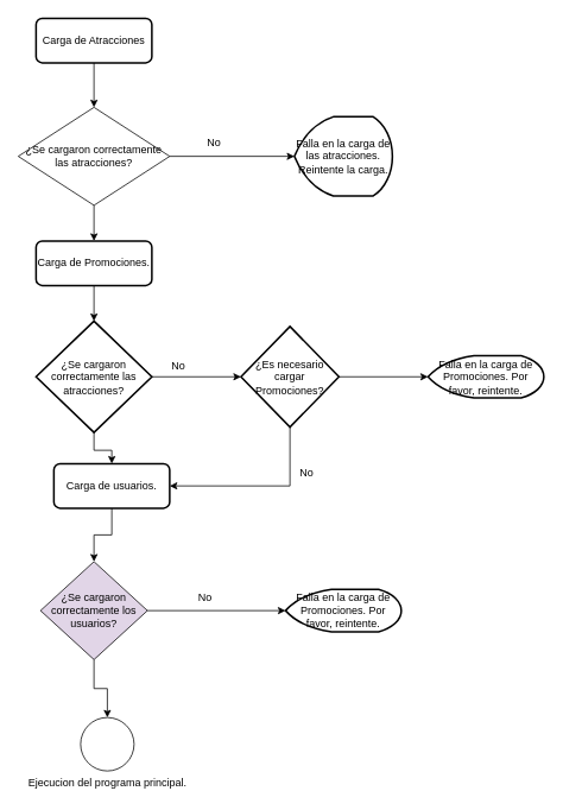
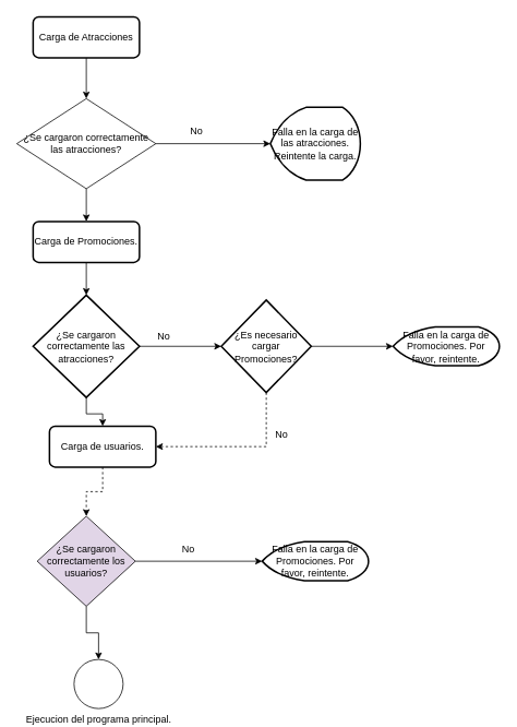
  <mxCell id="0" />
  <mxCell id="1" parent="0" />
  <mxCell id="2" style="edgeStyle=orthogonalEdgeStyle;rounded=0;orthogonalLoop=1;jettySize=auto;html=1;exitX=0.5;exitY=1;exitDx=0;exitDy=0;" edge="1" parent="1" source="3" target="6"><mxGeometry relative="1" as="geometry" /></mxCell>
  <mxCell id="3" value="Carga de Atracciones" style="rounded=1;whiteSpace=wrap;html=1;absoluteArcSize=1;arcSize=14;strokeWidth=2;" vertex="1" parent="1"><mxGeometry x="40" y="20" width="130" height="50" as="geometry" /></mxCell>
  <mxCell id="4" style="edgeStyle=orthogonalEdgeStyle;rounded=0;orthogonalLoop=1;jettySize=auto;html=1;exitX=1;exitY=0.5;exitDx=0;exitDy=0;entryX=0;entryY=0.5;entryDx=0;entryDy=0;entryPerimeter=0;" edge="1" parent="1" source="6" target="7"><mxGeometry relative="1" as="geometry" /></mxCell>
  <mxCell id="5" style="edgeStyle=orthogonalEdgeStyle;rounded=0;orthogonalLoop=1;jettySize=auto;html=1;exitX=0.5;exitY=1;exitDx=0;exitDy=0;entryX=0.5;entryY=0;entryDx=0;entryDy=0;" edge="1" parent="1" source="6" target="11"><mxGeometry relative="1" as="geometry" /></mxCell>
  <mxCell id="6" value="¿Se cargaron correctamente las atracciones?" style="rhombus;whiteSpace=wrap;html=1;" vertex="1" parent="1"><mxGeometry x="20" y="120" width="170" height="110" as="geometry" /></mxCell>
  <mxCell id="7" value="Falla en la carga de las atracciones. Reintente la carga." style="strokeWidth=2;html=1;shape=mxgraph.flowchart.display;whiteSpace=wrap;" vertex="1" parent="1"><mxGeometry x="330" y="130.63" width="110" height="88.75" as="geometry" /></mxCell>
  <mxCell id="8" value="No" style="text;html=1;strokeColor=none;fillColor=none;align=center;verticalAlign=middle;whiteSpace=wrap;rounded=0;" vertex="1" parent="1"><mxGeometry x="220" y="150" width="40" height="20" as="geometry" /></mxCell>
  <mxCell id="9" value="No" style="text;html=1;strokeColor=none;fillColor=none;align=center;verticalAlign=middle;whiteSpace=wrap;rounded=0;" vertex="1" parent="1"><mxGeometry x="324" y="520" width="40" height="20" as="geometry" /></mxCell>
  <mxCell id="10" style="edgeStyle=orthogonalEdgeStyle;rounded=0;orthogonalLoop=1;jettySize=auto;html=1;exitX=0.5;exitY=1;exitDx=0;exitDy=0;entryX=0.5;entryY=0;entryDx=0;entryDy=0;entryPerimeter=0;" edge="1" parent="1" source="11" target="15"><mxGeometry relative="1" as="geometry" /></mxCell>
  <mxCell id="11" value="Carga de Promociones." style="rounded=1;whiteSpace=wrap;html=1;absoluteArcSize=1;arcSize=14;strokeWidth=2;" vertex="1" parent="1"><mxGeometry x="40" y="270" width="130" height="50" as="geometry" /></mxCell>
  <mxCell id="12" value="Falla en la carga de Promociones. Por favor, reintente." style="strokeWidth=2;html=1;shape=mxgraph.flowchart.display;whiteSpace=wrap;" vertex="1" parent="1"><mxGeometry x="480" y="398.75" width="130" height="47.5" as="geometry" /></mxCell>
  <mxCell id="13" style="edgeStyle=orthogonalEdgeStyle;rounded=0;orthogonalLoop=1;jettySize=auto;html=1;exitX=1;exitY=0.5;exitDx=0;exitDy=0;exitPerimeter=0;entryX=0;entryY=0.5;entryDx=0;entryDy=0;entryPerimeter=0;" edge="1" parent="1" source="15" target="19"><mxGeometry relative="1" as="geometry" /></mxCell>
  <mxCell id="14" style="edgeStyle=orthogonalEdgeStyle;rounded=0;orthogonalLoop=1;jettySize=auto;html=1;exitX=0.5;exitY=1;exitDx=0;exitDy=0;exitPerimeter=0;entryX=0.5;entryY=0;entryDx=0;entryDy=0;" edge="1" parent="1" source="15" target="21"><mxGeometry relative="1" as="geometry" /></mxCell>
  <mxCell id="15" value="¿Se cargaron correctamente las atracciones?" style="strokeWidth=2;html=1;shape=mxgraph.flowchart.decision;whiteSpace=wrap;" vertex="1" parent="1"><mxGeometry x="40" y="360" width="130" height="125" as="geometry" /></mxCell>
  <mxCell id="16" value="No" style="text;html=1;strokeColor=none;fillColor=none;align=center;verticalAlign=middle;whiteSpace=wrap;rounded=0;" vertex="1" parent="1"><mxGeometry x="180" y="400" width="40" height="20" as="geometry" /></mxCell>
  <mxCell id="17" style="edgeStyle=orthogonalEdgeStyle;rounded=0;orthogonalLoop=1;jettySize=auto;html=1;exitX=1;exitY=0.5;exitDx=0;exitDy=0;exitPerimeter=0;entryX=0;entryY=0.5;entryDx=0;entryDy=0;entryPerimeter=0;" edge="1" parent="1" source="19" target="12"><mxGeometry relative="1" as="geometry" /></mxCell>
- <mxCell id="18" style="edgeStyle=orthogonalEdgeStyle;rounded=0;orthogonalLoop=1;jettySize=auto;html=1;exitX=0.5;exitY=1;exitDx=0;exitDy=0;exitPerimeter=0;entryX=1;entryY=0.5;entryDx=0;entryDy=0;" edge="1" parent="1" source="19" target="21"><mxGeometry relative="1" as="geometry" /></mxCell>
+ <mxCell id="18" style="edgeStyle=orthogonalEdgeStyle;rounded=0;orthogonalLoop=1;jettySize=auto;html=1;exitX=0.5;exitY=1;exitDx=0;exitDy=0;exitPerimeter=0;entryX=1;entryY=0.5;entryDx=0;entryDy=0;dashed=1;" edge="1" parent="1" source="19" target="21"><mxGeometry relative="1" as="geometry" /></mxCell>
  <mxCell id="19" value="¿Es necesario cargar Promociones?" style="strokeWidth=2;html=1;shape=mxgraph.flowchart.decision;whiteSpace=wrap;" vertex="1" parent="1"><mxGeometry x="270" y="366" width="110" height="113" as="geometry" /></mxCell>
- <mxCell id="20" style="edgeStyle=orthogonalEdgeStyle;rounded=0;orthogonalLoop=1;jettySize=auto;html=1;exitX=0.5;exitY=1;exitDx=0;exitDy=0;" edge="1" parent="1" source="21" target="24"><mxGeometry relative="1" as="geometry" /></mxCell>
+ <mxCell id="20" style="edgeStyle=orthogonalEdgeStyle;rounded=0;orthogonalLoop=1;jettySize=auto;html=1;exitX=0.5;exitY=1;exitDx=0;exitDy=0;dashed=1;" edge="1" parent="1" source="21" target="24"><mxGeometry relative="1" as="geometry" /></mxCell>
  <mxCell id="21" value="Carga de usuarios." style="rounded=1;whiteSpace=wrap;html=1;absoluteArcSize=1;arcSize=14;strokeWidth=2;" vertex="1" parent="1"><mxGeometry x="60" y="520" width="130" height="50" as="geometry" /></mxCell>
  <mxCell id="22" style="edgeStyle=orthogonalEdgeStyle;rounded=0;orthogonalLoop=1;jettySize=auto;html=1;exitX=1;exitY=0.5;exitDx=0;exitDy=0;entryX=0;entryY=0.5;entryDx=0;entryDy=0;entryPerimeter=0;" edge="1" parent="1" source="24" target="25"><mxGeometry relative="1" as="geometry" /></mxCell>
  <mxCell id="23" style="edgeStyle=orthogonalEdgeStyle;rounded=0;orthogonalLoop=1;jettySize=auto;html=1;exitX=0.5;exitY=1;exitDx=0;exitDy=0;entryX=0.5;entryY=0;entryDx=0;entryDy=0;entryPerimeter=0;" edge="1" parent="1" source="24" target="27"><mxGeometry relative="1" as="geometry" /></mxCell>
  <mxCell id="24" value="¿Se cargaron correctamente los usuarios?" style="rhombus;whiteSpace=wrap;html=1;fillColor=#e1d5e7;" vertex="1" parent="1"><mxGeometry x="45" y="630" width="120" height="110" as="geometry" /></mxCell>
  <mxCell id="25" value="Falla en la carga de Promociones. Por favor, reintente." style="strokeWidth=2;html=1;shape=mxgraph.flowchart.display;whiteSpace=wrap;" vertex="1" parent="1"><mxGeometry x="320" y="661.25" width="130" height="47.5" as="geometry" /></mxCell>
  <mxCell id="26" value="No" style="text;html=1;strokeColor=none;fillColor=none;align=center;verticalAlign=middle;whiteSpace=wrap;rounded=0;" vertex="1" parent="1"><mxGeometry x="210" y="661.25" width="40" height="20" as="geometry" /></mxCell>
  <mxCell id="27" value="Ejecucion del programa principal." style="verticalLabelPosition=bottom;verticalAlign=top;html=1;shape=mxgraph.flowchart.on-page_reference;" vertex="1" parent="1"><mxGeometry x="90" y="805" width="60" height="60" as="geometry" /></mxCell>
